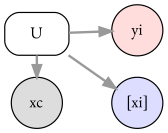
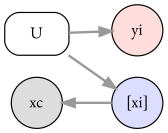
  digraph {
    fontname="EB Garamond"
    rankdir=LR
    node [fixedsize=true fontname="EB Garamond" shape=circle style=filled]
    edge [color="#999999" fontname="EB Garamond" fontsize=11 penwidth=2 weight=1]
    xc [fillcolor="#DDDDDD" width=0.6]
    U [shape=box style=rounded fixedsize=""]
    yi [fillcolor="#FFDDDD" width=0.6]
    n4 [fillcolor="#DDDDFF" label="[xi]" width=0.6]
    subgraph sub_1 {
      rank=same
      xc
      U
    }
    subgraph sub_2 {
      yi
    }
    subgraph sub_3 {
      n4
    }
    subgraph sub_4 {
      xc
    }
    subgraph sub_5 {
      U
    }
-   U -> xc
+   n4 -> xc
    U -> yi
    U -> n4
  }
